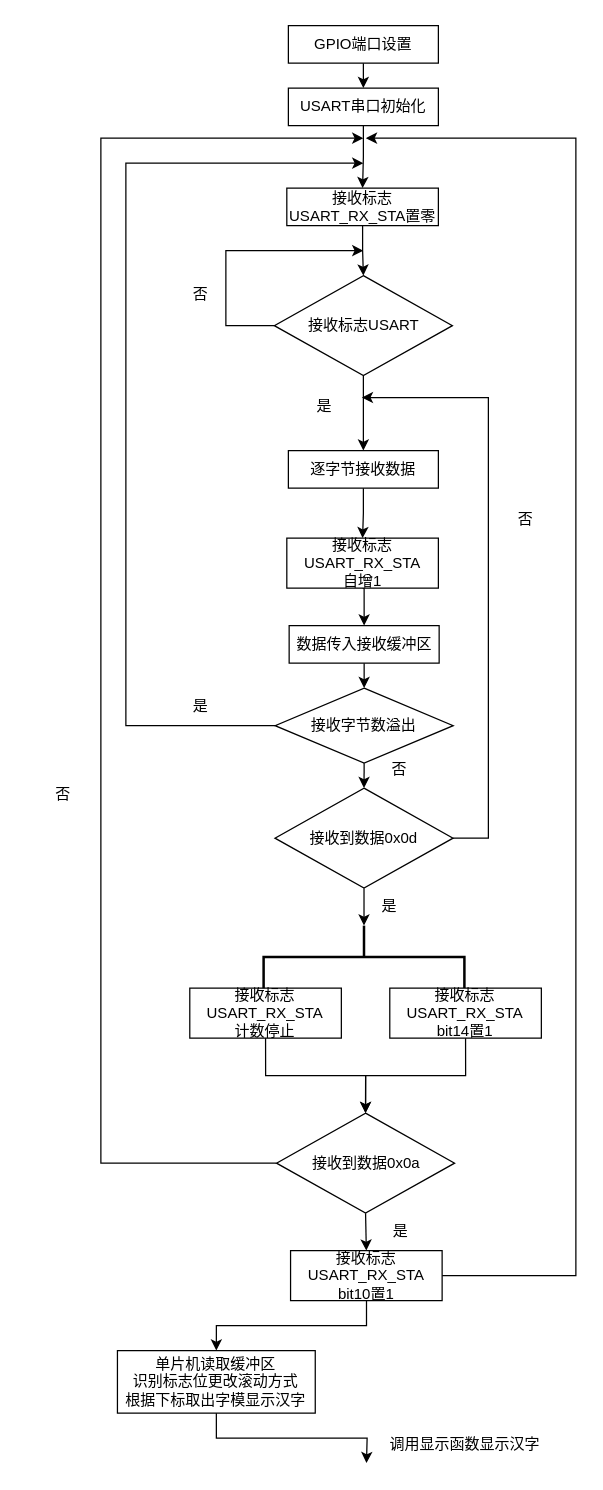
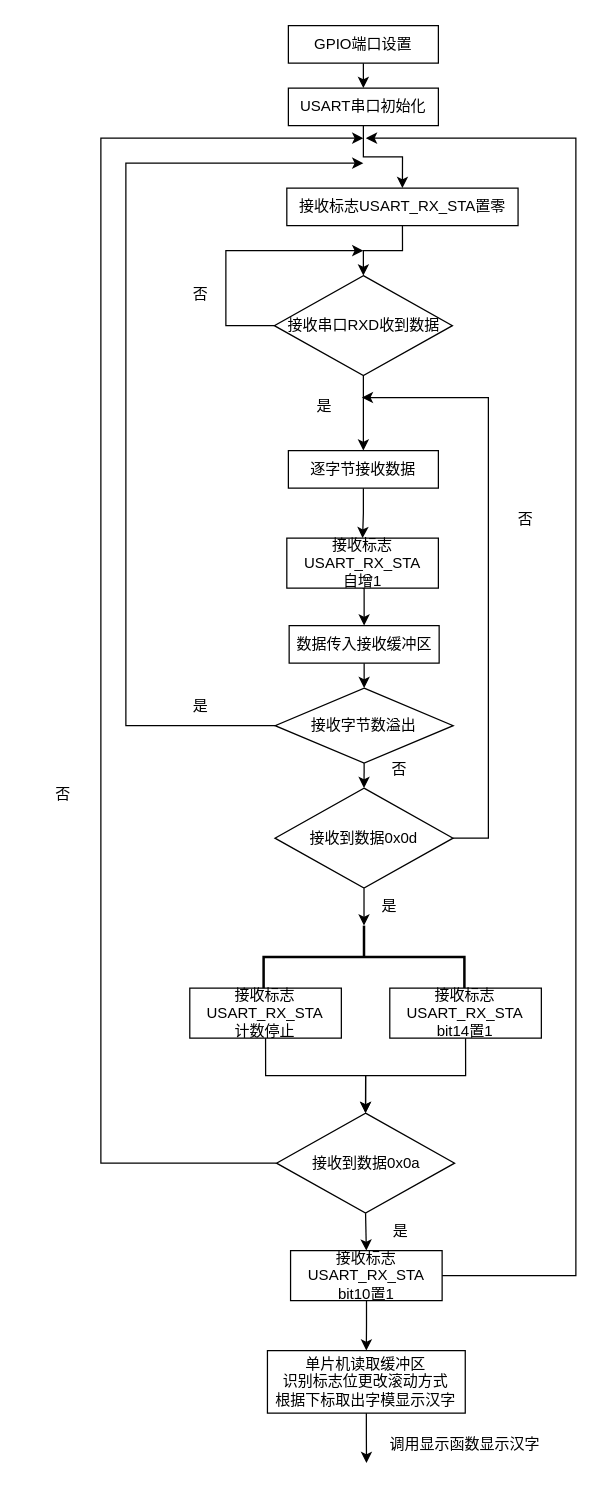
  <mxCell id="0" />
  <mxCell id="1" parent="0" />
  <mxCell id="2" style="edgeStyle=orthogonalEdgeStyle;rounded=0;orthogonalLoop=1;jettySize=auto;html=1;exitX=0.5;exitY=1;exitDx=0;exitDy=0;entryX=0.5;entryY=0;entryDx=0;entryDy=0;" edge="1" parent="1" source="3" target="10"><mxGeometry relative="1" as="geometry" /></mxCell>
  <mxCell id="3" value="USART串口初始化" style="rounded=0;whiteSpace=wrap;html=1;" vertex="1" parent="1"><mxGeometry x="230" y="70" width="120" height="30" as="geometry" /></mxCell>
  <mxCell id="4" style="edgeStyle=orthogonalEdgeStyle;rounded=0;orthogonalLoop=1;jettySize=auto;html=1;exitX=0.5;exitY=1;exitDx=0;exitDy=0;entryX=0.5;entryY=0;entryDx=0;entryDy=0;" edge="1" parent="1" source="5" target="3"><mxGeometry relative="1" as="geometry" /></mxCell>
  <mxCell id="5" value="GPIO端口设置" style="rounded=0;whiteSpace=wrap;html=1;" vertex="1" parent="1"><mxGeometry x="230" y="20" width="120" height="30" as="geometry" /></mxCell>
  <mxCell id="6" style="edgeStyle=orthogonalEdgeStyle;rounded=0;orthogonalLoop=1;jettySize=auto;html=1;exitX=0;exitY=0.5;exitDx=0;exitDy=0;" edge="1" parent="1" source="8"><mxGeometry relative="1" as="geometry"><mxPoint x="290" y="200" as="targetPoint" /><Array as="points"><mxPoint x="180" y="260" /><mxPoint x="180" y="200" /></Array></mxGeometry></mxCell>
  <mxCell id="7" style="edgeStyle=orthogonalEdgeStyle;rounded=0;orthogonalLoop=1;jettySize=auto;html=1;exitX=0.5;exitY=1;exitDx=0;exitDy=0;entryX=0.5;entryY=0;entryDx=0;entryDy=0;" edge="1" parent="1" source="8" target="13"><mxGeometry relative="1" as="geometry" /></mxCell>
- <mxCell id="8" value="接收标志USART" style="rhombus;whiteSpace=wrap;html=1;" vertex="1" parent="1"><mxGeometry x="218.75" y="220" width="142.5" height="80" as="geometry" /></mxCell>
+ <mxCell id="8" value="接收串口RXD收到数据" style="rhombus;whiteSpace=wrap;html=1;" vertex="1" parent="1"><mxGeometry x="218.75" y="220" width="142.5" height="80" as="geometry" /></mxCell>
  <mxCell id="9" style="edgeStyle=orthogonalEdgeStyle;rounded=0;orthogonalLoop=1;jettySize=auto;html=1;exitX=0.5;exitY=1;exitDx=0;exitDy=0;entryX=0.5;entryY=0;entryDx=0;entryDy=0;" edge="1" parent="1" source="10" target="8"><mxGeometry relative="1" as="geometry" /></mxCell>
- <mxCell id="10" value="接收标志USART_RX_STA置零" style="rounded=0;whiteSpace=wrap;html=1;" vertex="1" parent="1"><mxGeometry x="228.75" y="150" width="121.25" height="30" as="geometry" /></mxCell>
+ <mxCell id="10" value="接收标志USART_RX_STA置零" style="rounded=0;whiteSpace=wrap;html=1;" vertex="1" parent="1"><mxGeometry x="228.75" y="150" width="185" height="30" as="geometry" /></mxCell>
  <mxCell id="11" value="否" style="text;html=1;strokeColor=none;fillColor=none;align=center;verticalAlign=middle;whiteSpace=wrap;rounded=0;" vertex="1" parent="1"><mxGeometry x="130" y="220" width="60" height="30" as="geometry" /></mxCell>
  <mxCell id="12" style="edgeStyle=orthogonalEdgeStyle;rounded=0;orthogonalLoop=1;jettySize=auto;html=1;exitX=0.5;exitY=1;exitDx=0;exitDy=0;entryX=0.5;entryY=0;entryDx=0;entryDy=0;" edge="1" parent="1" source="13" target="28"><mxGeometry relative="1" as="geometry" /></mxCell>
  <mxCell id="13" value="逐字节接收数据" style="rounded=0;whiteSpace=wrap;html=1;" vertex="1" parent="1"><mxGeometry x="230" y="360" width="120" height="30" as="geometry" /></mxCell>
  <mxCell id="14" style="edgeStyle=orthogonalEdgeStyle;rounded=0;orthogonalLoop=1;jettySize=auto;html=1;exitX=0.5;exitY=1;exitDx=0;exitDy=0;entryX=0.5;entryY=0;entryDx=0;entryDy=0;" edge="1" parent="1" source="15" target="39"><mxGeometry relative="1" as="geometry" /></mxCell>
  <mxCell id="15" value="数据传入接收缓冲区" style="rounded=0;whiteSpace=wrap;html=1;" vertex="1" parent="1"><mxGeometry x="230.62" y="500" width="120" height="30" as="geometry" /></mxCell>
  <mxCell id="16" value="是" style="text;html=1;strokeColor=none;fillColor=none;align=center;verticalAlign=middle;whiteSpace=wrap;rounded=0;" vertex="1" parent="1"><mxGeometry x="228.75" y="310" width="60" height="30" as="geometry" /></mxCell>
  <mxCell id="17" style="edgeStyle=orthogonalEdgeStyle;rounded=0;orthogonalLoop=1;jettySize=auto;html=1;exitX=1;exitY=0.5;exitDx=0;exitDy=0;entryX=1;entryY=0.25;entryDx=0;entryDy=0;" edge="1" parent="1" source="20" target="16"><mxGeometry relative="1" as="geometry"><mxPoint x="390" y="310" as="targetPoint" /><Array as="points"><mxPoint x="390" y="670" /><mxPoint x="390" y="318" /></Array></mxGeometry></mxCell>
  <mxCell id="18" style="edgeStyle=orthogonalEdgeStyle;rounded=0;orthogonalLoop=1;jettySize=auto;html=1;exitX=0.5;exitY=1;exitDx=0;exitDy=0;entryX=0;entryY=0.5;entryDx=0;entryDy=0;entryPerimeter=0;" edge="1" parent="1" source="20" target="31"><mxGeometry relative="1" as="geometry" /></mxCell>
  <mxCell id="19" style="edgeStyle=orthogonalEdgeStyle;rounded=0;orthogonalLoop=1;jettySize=auto;html=1;exitX=0;exitY=0.5;exitDx=0;exitDy=0;" edge="1" parent="1" source="39"><mxGeometry relative="1" as="geometry"><mxPoint x="290" y="130" as="targetPoint" /><mxPoint x="200" y="650" as="sourcePoint" /><Array as="points"><mxPoint x="100" y="580" /><mxPoint x="100" y="130" /></Array></mxGeometry></mxCell>
  <mxCell id="20" value="接收到数据0x0d" style="rhombus;whiteSpace=wrap;html=1;" vertex="1" parent="1"><mxGeometry x="219.26" y="630" width="142.5" height="80" as="geometry" /></mxCell>
  <mxCell id="21" value="否" style="text;html=1;strokeColor=none;fillColor=none;align=center;verticalAlign=middle;whiteSpace=wrap;rounded=0;" vertex="1" parent="1"><mxGeometry x="390" y="400" width="60" height="30" as="geometry" /></mxCell>
  <mxCell id="22" value="是" style="text;html=1;strokeColor=none;fillColor=none;align=center;verticalAlign=middle;whiteSpace=wrap;rounded=0;" vertex="1" parent="1"><mxGeometry x="281.13" y="710" width="60" height="30" as="geometry" /></mxCell>
  <mxCell id="23" style="edgeStyle=orthogonalEdgeStyle;rounded=0;orthogonalLoop=1;jettySize=auto;html=1;exitX=0;exitY=0.5;exitDx=0;exitDy=0;" edge="1" parent="1" source="25"><mxGeometry relative="1" as="geometry"><mxPoint x="290" y="110" as="targetPoint" /><Array as="points"><mxPoint x="80" y="930" /><mxPoint x="80" y="110" /><mxPoint x="290" y="110" /></Array></mxGeometry></mxCell>
  <mxCell id="24" style="edgeStyle=orthogonalEdgeStyle;rounded=0;orthogonalLoop=1;jettySize=auto;html=1;exitX=0.5;exitY=1;exitDx=0;exitDy=0;entryX=0.5;entryY=0;entryDx=0;entryDy=0;" edge="1" parent="1" source="25" target="36"><mxGeometry relative="1" as="geometry" /></mxCell>
  <mxCell id="25" value="接收到数据0x0a" style="rhombus;whiteSpace=wrap;html=1;" vertex="1" parent="1"><mxGeometry x="220.5" y="890" width="142.5" height="80" as="geometry" /></mxCell>
  <mxCell id="26" value="否" style="text;html=1;strokeColor=none;fillColor=none;align=center;verticalAlign=middle;whiteSpace=wrap;rounded=0;" vertex="1" parent="1"><mxGeometry x="20" y="620" width="60" height="30" as="geometry" /></mxCell>
  <mxCell id="27" style="edgeStyle=orthogonalEdgeStyle;rounded=0;orthogonalLoop=1;jettySize=auto;html=1;exitX=0.5;exitY=1;exitDx=0;exitDy=0;entryX=0.5;entryY=0;entryDx=0;entryDy=0;" edge="1" parent="1" source="28" target="15"><mxGeometry relative="1" as="geometry" /></mxCell>
  <mxCell id="28" value="接收标志USART_RX_STA&lt;br&gt;自增1" style="rounded=0;whiteSpace=wrap;html=1;" vertex="1" parent="1"><mxGeometry x="228.75" y="430" width="121.25" height="40" as="geometry" /></mxCell>
  <mxCell id="29" style="edgeStyle=orthogonalEdgeStyle;rounded=0;orthogonalLoop=1;jettySize=auto;html=1;exitX=0.5;exitY=1;exitDx=0;exitDy=0;entryX=0.5;entryY=0;entryDx=0;entryDy=0;" edge="1" parent="1" source="30" target="25"><mxGeometry relative="1" as="geometry" /></mxCell>
  <mxCell id="30" value="接收标志USART_RX_STA&lt;br&gt;计数停止" style="rounded=0;whiteSpace=wrap;html=1;" vertex="1" parent="1"><mxGeometry x="151.13" y="790" width="121.25" height="40" as="geometry" /></mxCell>
  <mxCell id="31" value="" style="strokeWidth=2;html=1;shape=mxgraph.flowchart.annotation_2;align=left;labelPosition=right;pointerEvents=1;direction=south;" vertex="1" parent="1"><mxGeometry x="210.19" y="740" width="160.63" height="50" as="geometry" /></mxCell>
  <mxCell id="32" style="edgeStyle=orthogonalEdgeStyle;rounded=0;orthogonalLoop=1;jettySize=auto;html=1;exitX=0.5;exitY=1;exitDx=0;exitDy=0;entryX=0.5;entryY=0;entryDx=0;entryDy=0;" edge="1" parent="1" source="33" target="25"><mxGeometry relative="1" as="geometry" /></mxCell>
  <mxCell id="33" value="接收标志USART_RX_STA&lt;br&gt;bit14置1" style="rounded=0;whiteSpace=wrap;html=1;" vertex="1" parent="1"><mxGeometry x="311.13" y="790" width="121.25" height="40" as="geometry" /></mxCell>
  <mxCell id="34" style="edgeStyle=orthogonalEdgeStyle;rounded=0;orthogonalLoop=1;jettySize=auto;html=1;entryX=0.5;entryY=0;entryDx=0;entryDy=0;" edge="1" parent="1" source="36" target="43"><mxGeometry relative="1" as="geometry" /></mxCell>
  <mxCell id="35" style="edgeStyle=orthogonalEdgeStyle;rounded=0;orthogonalLoop=1;jettySize=auto;html=1;exitX=1;exitY=0.5;exitDx=0;exitDy=0;" edge="1" parent="1" source="36"><mxGeometry relative="1" as="geometry"><mxPoint x="292" y="110" as="targetPoint" /><Array as="points"><mxPoint x="460" y="1020" /><mxPoint x="460" y="110" /></Array></mxGeometry></mxCell>
  <mxCell id="36" value="接收标志USART_RX_STA&lt;br&gt;bit10置1" style="rounded=0;whiteSpace=wrap;html=1;" vertex="1" parent="1"><mxGeometry x="231.75" y="1000" width="121.25" height="40" as="geometry" /></mxCell>
  <mxCell id="37" value="是" style="text;html=1;strokeColor=none;fillColor=none;align=center;verticalAlign=middle;whiteSpace=wrap;rounded=0;" vertex="1" parent="1"><mxGeometry x="289.88" y="970" width="60" height="30" as="geometry" /></mxCell>
  <mxCell id="38" style="edgeStyle=orthogonalEdgeStyle;rounded=0;orthogonalLoop=1;jettySize=auto;html=1;exitX=0.5;exitY=1;exitDx=0;exitDy=0;entryX=0.5;entryY=0;entryDx=0;entryDy=0;" edge="1" parent="1" source="39" target="20"><mxGeometry relative="1" as="geometry" /></mxCell>
  <mxCell id="39" value="接收字节数溢出" style="rhombus;whiteSpace=wrap;html=1;" vertex="1" parent="1"><mxGeometry x="219.37" y="550" width="142.5" height="60" as="geometry" /></mxCell>
  <mxCell id="40" value="否" style="text;html=1;strokeColor=none;fillColor=none;align=center;verticalAlign=middle;whiteSpace=wrap;rounded=0;" vertex="1" parent="1"><mxGeometry x="288.75" y="600" width="60" height="30" as="geometry" /></mxCell>
  <mxCell id="41" value="是" style="text;html=1;strokeColor=none;fillColor=none;align=center;verticalAlign=middle;whiteSpace=wrap;rounded=0;" vertex="1" parent="1"><mxGeometry x="130" y="550" width="60" height="30" as="geometry" /></mxCell>
  <mxCell id="42" style="edgeStyle=orthogonalEdgeStyle;rounded=0;orthogonalLoop=1;jettySize=auto;html=1;exitX=0.5;exitY=1;exitDx=0;exitDy=0;" edge="1" parent="1" source="43"><mxGeometry relative="1" as="geometry"><mxPoint x="292.5" y="1170" as="targetPoint" /></mxGeometry></mxCell>
- <mxCell id="43" value="单片机读取缓冲区&lt;br&gt;识别标志位更改滚动方式&lt;br&gt;根据下标取出字模显示汉字" style="rounded=0;whiteSpace=wrap;html=1;" vertex="1" parent="1"><mxGeometry x="93.25" y="1080" width="158.25" height="50" as="geometry" /></mxCell>
+ <mxCell id="43" value="单片机读取缓冲区&lt;br&gt;识别标志位更改滚动方式&lt;br&gt;根据下标取出字模显示汉字" style="rounded=0;whiteSpace=wrap;html=1;" vertex="1" parent="1"><mxGeometry x="213.25" y="1080" width="158.25" height="50" as="geometry" /></mxCell>
  <mxCell id="44" value="调用显示函数显示汉字" style="text;html=1;strokeColor=none;fillColor=none;align=center;verticalAlign=middle;whiteSpace=wrap;rounded=0;" vertex="1" parent="1"><mxGeometry x="302.25" y="1140" width="139" height="30" as="geometry" /></mxCell>
